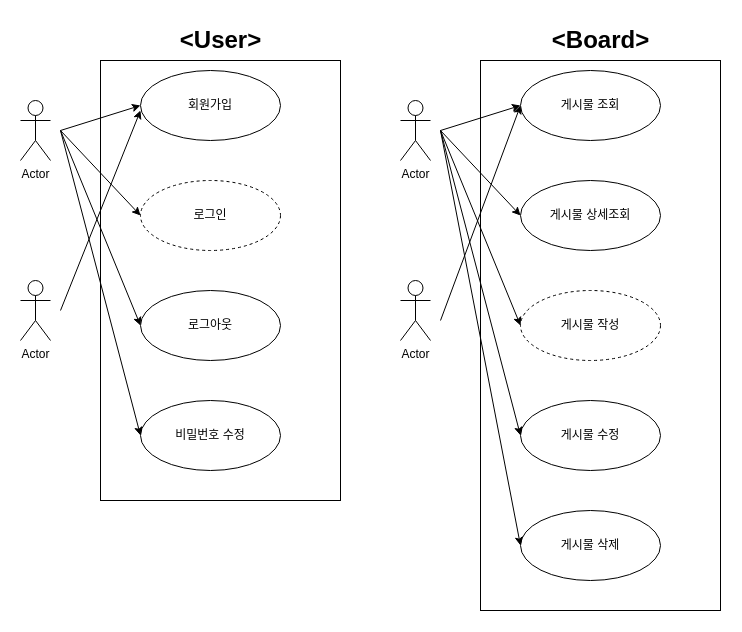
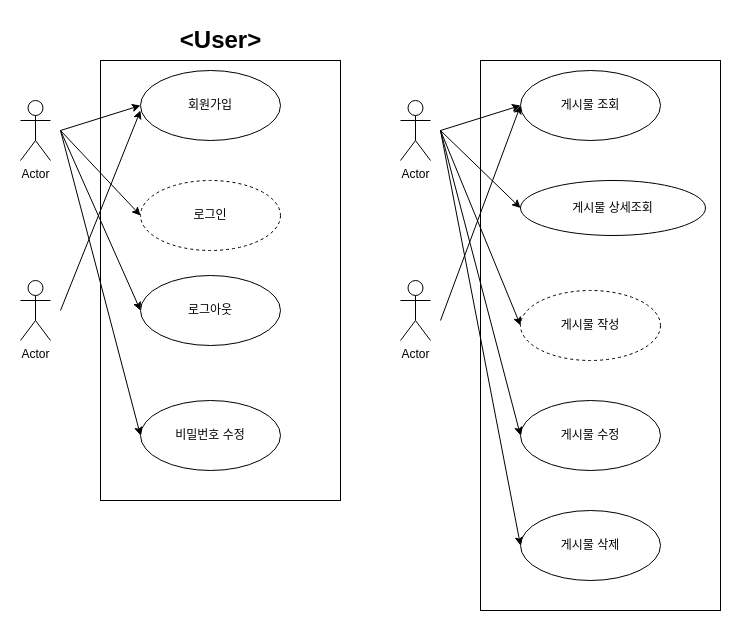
  <mxCell id="0" />
  <mxCell id="1" parent="0" />
  <mxCell id="2" value="" style="rounded=0;whiteSpace=wrap;html=1;fillColor=none;" vertex="1" parent="1"><mxGeometry x="480" y="60" width="240" height="550" as="geometry" /></mxCell>
  <mxCell id="3" value="" style="rounded=0;whiteSpace=wrap;html=1;fillColor=none;" vertex="1" parent="1"><mxGeometry x="100" y="60" width="240" height="440" as="geometry" /></mxCell>
  <mxCell id="4" value="Actor" style="shape=umlActor;verticalLabelPosition=bottom;verticalAlign=top;html=1;" vertex="1" parent="1"><mxGeometry x="20" y="100" width="30" height="60" as="geometry" /></mxCell>
  <mxCell id="5" value="Actor" style="shape=umlActor;verticalLabelPosition=bottom;verticalAlign=top;html=1;" vertex="1" parent="1"><mxGeometry x="20" y="280" width="30" height="60" as="geometry" /></mxCell>
  <mxCell id="6" value="회원가입" style="ellipse;whiteSpace=wrap;html=1;" vertex="1" parent="1"><mxGeometry x="140" y="70" width="140" height="70" as="geometry" /></mxCell>
  <mxCell id="7" value="로그인" style="ellipse;whiteSpace=wrap;html=1;dashed=1;" vertex="1" parent="1"><mxGeometry x="140" y="180" width="140" height="70" as="geometry" /></mxCell>
- <mxCell id="8" value="로그아웃" style="ellipse;whiteSpace=wrap;html=1;" vertex="1" parent="1"><mxGeometry x="140" y="290" width="140" height="70" as="geometry" /></mxCell>
+ <mxCell id="8" value="로그아웃" style="ellipse;whiteSpace=wrap;html=1;" vertex="1" parent="1"><mxGeometry x="140" y="275" width="140" height="70" as="geometry" /></mxCell>
  <mxCell id="9" value="Actor" style="shape=umlActor;verticalLabelPosition=bottom;verticalAlign=top;html=1;" vertex="1" parent="1"><mxGeometry x="400" y="100" width="30" height="60" as="geometry" /></mxCell>
  <mxCell id="10" value="Actor" style="shape=umlActor;verticalLabelPosition=bottom;verticalAlign=top;html=1;" vertex="1" parent="1"><mxGeometry x="400" y="280" width="30" height="60" as="geometry" /></mxCell>
  <mxCell id="11" value="게시물 조회" style="ellipse;whiteSpace=wrap;html=1;" vertex="1" parent="1"><mxGeometry x="520" y="70" width="140" height="70" as="geometry" /></mxCell>
- <mxCell id="12" value="게시물 상세조회" style="ellipse;whiteSpace=wrap;html=1;" vertex="1" parent="1"><mxGeometry x="520" y="180" width="140" height="70" as="geometry" /></mxCell>
+ <mxCell id="12" value="게시물 상세조회" style="ellipse;whiteSpace=wrap;html=1;" vertex="1" parent="1"><mxGeometry x="520" y="180" width="185" height="55" as="geometry" /></mxCell>
  <mxCell id="13" value="게시물 작성" style="ellipse;whiteSpace=wrap;html=1;dashed=1;" vertex="1" parent="1"><mxGeometry x="520" y="290" width="140" height="70" as="geometry" /></mxCell>
  <mxCell id="14" value="게시물 수정" style="ellipse;whiteSpace=wrap;html=1;" vertex="1" parent="1"><mxGeometry x="520" y="400" width="140" height="70" as="geometry" /></mxCell>
  <mxCell id="15" value="게시물 삭제" style="ellipse;whiteSpace=wrap;html=1;" vertex="1" parent="1"><mxGeometry x="520" y="510" width="140" height="70" as="geometry" /></mxCell>
  <mxCell id="16" value="비밀번호 수정" style="ellipse;whiteSpace=wrap;html=1;" vertex="1" parent="1"><mxGeometry x="140" y="400" width="140" height="70" as="geometry" /></mxCell>
  <mxCell id="17" value="" style="endArrow=classic;html=1;rounded=0;entryX=0;entryY=0.5;entryDx=0;entryDy=0;" edge="1" parent="1" target="6"><mxGeometry width="50" height="50" relative="1" as="geometry"><mxPoint x="60" y="130" as="sourcePoint" /><mxPoint x="110" y="80" as="targetPoint" /></mxGeometry></mxCell>
  <mxCell id="18" value="" style="endArrow=classic;html=1;rounded=0;entryX=0;entryY=0.5;entryDx=0;entryDy=0;" edge="1" parent="1" target="7"><mxGeometry width="50" height="50" relative="1" as="geometry"><mxPoint x="60" y="130" as="sourcePoint" /><mxPoint x="150" y="115" as="targetPoint" /></mxGeometry></mxCell>
  <mxCell id="19" value="" style="endArrow=classic;html=1;rounded=0;entryX=0;entryY=0.5;entryDx=0;entryDy=0;" edge="1" parent="1" target="8"><mxGeometry width="50" height="50" relative="1" as="geometry"><mxPoint x="60" y="130" as="sourcePoint" /><mxPoint x="150" y="225" as="targetPoint" /></mxGeometry></mxCell>
  <mxCell id="20" value="" style="endArrow=classic;html=1;rounded=0;entryX=0;entryY=0.5;entryDx=0;entryDy=0;" edge="1" parent="1"><mxGeometry width="50" height="50" relative="1" as="geometry"><mxPoint x="60" y="130" as="sourcePoint" /><mxPoint x="140" y="435" as="targetPoint" /></mxGeometry></mxCell>
  <mxCell id="21" value="" style="endArrow=classic;html=1;rounded=0;" edge="1" parent="1"><mxGeometry width="50" height="50" relative="1" as="geometry"><mxPoint x="60" y="310" as="sourcePoint" /><mxPoint x="140" y="110" as="targetPoint" /></mxGeometry></mxCell>
  <mxCell id="22" value="" style="endArrow=classic;html=1;rounded=0;entryX=0;entryY=0.5;entryDx=0;entryDy=0;" edge="1" parent="1" target="11"><mxGeometry width="50" height="50" relative="1" as="geometry"><mxPoint x="440" y="130" as="sourcePoint" /><mxPoint x="510" y="105" as="targetPoint" /></mxGeometry></mxCell>
  <mxCell id="23" value="" style="endArrow=classic;html=1;rounded=0;entryX=0;entryY=0.5;entryDx=0;entryDy=0;" edge="1" parent="1" target="12"><mxGeometry width="50" height="50" relative="1" as="geometry"><mxPoint x="440" y="130" as="sourcePoint" /><mxPoint x="510" y="210" as="targetPoint" /></mxGeometry></mxCell>
  <mxCell id="24" value="" style="endArrow=classic;html=1;rounded=0;entryX=0;entryY=0.5;entryDx=0;entryDy=0;" edge="1" parent="1" target="13"><mxGeometry width="50" height="50" relative="1" as="geometry"><mxPoint x="440" y="130" as="sourcePoint" /><mxPoint x="510" y="325" as="targetPoint" /></mxGeometry></mxCell>
  <mxCell id="25" value="" style="endArrow=classic;html=1;rounded=0;entryX=0;entryY=0.5;entryDx=0;entryDy=0;" edge="1" parent="1"><mxGeometry width="50" height="50" relative="1" as="geometry"><mxPoint x="440" y="130" as="sourcePoint" /><mxPoint x="520" y="435" as="targetPoint" /></mxGeometry></mxCell>
  <mxCell id="26" value="" style="endArrow=classic;html=1;rounded=0;entryX=0;entryY=0.5;entryDx=0;entryDy=0;" edge="1" parent="1"><mxGeometry width="50" height="50" relative="1" as="geometry"><mxPoint x="440" y="130" as="sourcePoint" /><mxPoint x="520" y="545" as="targetPoint" /></mxGeometry></mxCell>
  <mxCell id="27" value="" style="endArrow=classic;html=1;rounded=0;entryX=0;entryY=0.5;entryDx=0;entryDy=0;" edge="1" parent="1" target="11"><mxGeometry width="50" height="50" relative="1" as="geometry"><mxPoint x="440" y="320" as="sourcePoint" /><mxPoint x="490" y="270" as="targetPoint" /></mxGeometry></mxCell>
  <mxCell id="28" value="&amp;lt;User&amp;gt;" style="text;strokeColor=none;fillColor=none;html=1;fontSize=24;fontStyle=1;verticalAlign=middle;align=center;" vertex="1" parent="1"><mxGeometry x="170" y="20" width="100" height="40" as="geometry" /></mxCell>
- <mxCell id="29" value="&amp;lt;Board&amp;gt;" style="text;strokeColor=none;fillColor=none;html=1;fontSize=24;fontStyle=1;verticalAlign=middle;align=center;" vertex="1" parent="1"><mxGeometry x="550" y="20" width="100" height="40" as="geometry" /></mxCell>
